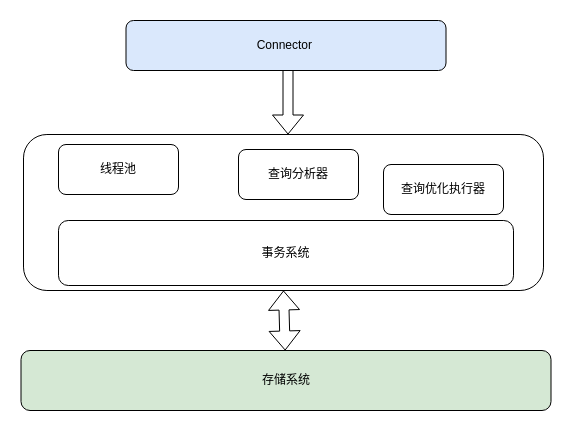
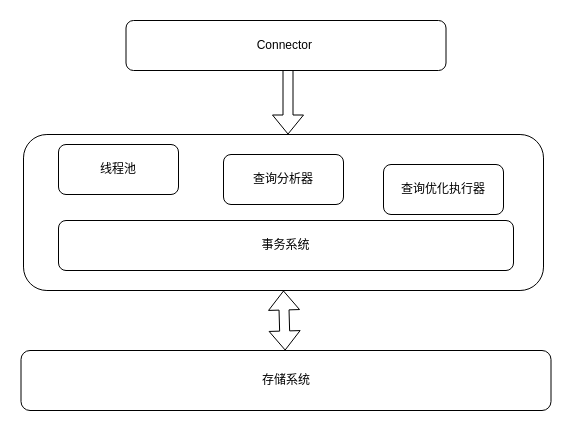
  <mxCell id="0" />
  <mxCell id="1" parent="0" />
  <mxCell id="2" value="" style="edgeStyle=orthogonalEdgeStyle;rounded=0;orthogonalLoop=1;jettySize=auto;html=1;shape=flexArrow;strokeWidth=1;" edge="1" parent="1"><mxGeometry relative="1" as="geometry"><mxPoint x="287.5" y="50" as="sourcePoint" /><mxPoint x="287.5" y="134" as="targetPoint" /></mxGeometry></mxCell>
- <mxCell id="3" value="Connector&amp;nbsp;" style="rounded=1;whiteSpace=wrap;html=1;fillColor=#dae8fc;" vertex="1" parent="1"><mxGeometry x="125.5" y="20" width="320" height="50" as="geometry" /></mxCell>
+ <mxCell id="3" value="Connector&amp;nbsp;" style="rounded=1;whiteSpace=wrap;html=1;" vertex="1" parent="1"><mxGeometry x="125.5" y="20" width="320" height="50" as="geometry" /></mxCell>
  <mxCell id="4" value="" style="rounded=1;whiteSpace=wrap;html=1;" vertex="1" parent="1"><mxGeometry x="23" y="134" width="520" height="156" as="geometry" /></mxCell>
  <mxCell id="5" value="线程池" style="rounded=1;whiteSpace=wrap;html=1;" vertex="1" parent="1"><mxGeometry x="58" y="144" width="120" height="50" as="geometry" /></mxCell>
- <mxCell id="6" value="查询分析器" style="rounded=1;whiteSpace=wrap;html=1;" vertex="1" parent="1"><mxGeometry x="238" y="149" width="120" height="50" as="geometry" /></mxCell>
+ <mxCell id="6" value="查询分析器" style="rounded=1;whiteSpace=wrap;html=1;" vertex="1" parent="1"><mxGeometry x="223" y="154" width="120" height="50" as="geometry" /></mxCell>
  <mxCell id="7" value="查询优化执行器" style="rounded=1;whiteSpace=wrap;html=1;" vertex="1" parent="1"><mxGeometry x="383" y="164" width="120" height="50" as="geometry" /></mxCell>
- <mxCell id="8" value="事务系统" style="rounded=1;whiteSpace=wrap;html=1;" vertex="1" parent="1"><mxGeometry x="58" y="220" width="455" height="65" as="geometry" /></mxCell>
- <mxCell id="9" value="存储系统" style="rounded=1;whiteSpace=wrap;html=1;fillColor=#d5e8d4;" vertex="1" parent="1"><mxGeometry x="20.5" y="350" width="530" height="60" as="geometry" /></mxCell>
+ <mxCell id="8" value="事务系统" style="rounded=1;whiteSpace=wrap;html=1;" vertex="1" parent="1"><mxGeometry x="58" y="220" width="455" height="50" as="geometry" /></mxCell>
+ <mxCell id="9" value="存储系统" style="rounded=1;whiteSpace=wrap;html=1;" vertex="1" parent="1"><mxGeometry x="20.5" y="350" width="530" height="60" as="geometry" /></mxCell>
  <mxCell id="10" value="" style="shape=flexArrow;endArrow=classic;startArrow=classic;html=1;rounded=0;entryX=0.5;entryY=1;entryDx=0;entryDy=0;" edge="1" parent="1" source="9" target="4"><mxGeometry width="100" height="100" relative="1" as="geometry"><mxPoint x="59" y="710" as="sourcePoint" /><mxPoint x="159" y="610" as="targetPoint" /></mxGeometry></mxCell>
